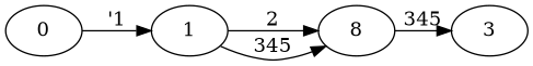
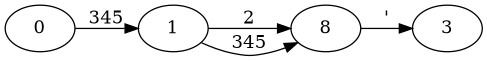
  digraph {
    rankdir=LR
    0
    1
    n3 [label=8]
    3
-   0 -> 1 [label="'1"]
+   0 -> 1 [label=345]
    1 -> n3 [label=2]
    1 -> n3 [label=345]
-   n3 -> 3 [label=345]
+   n3 -> 3 [label="'"]
  }
